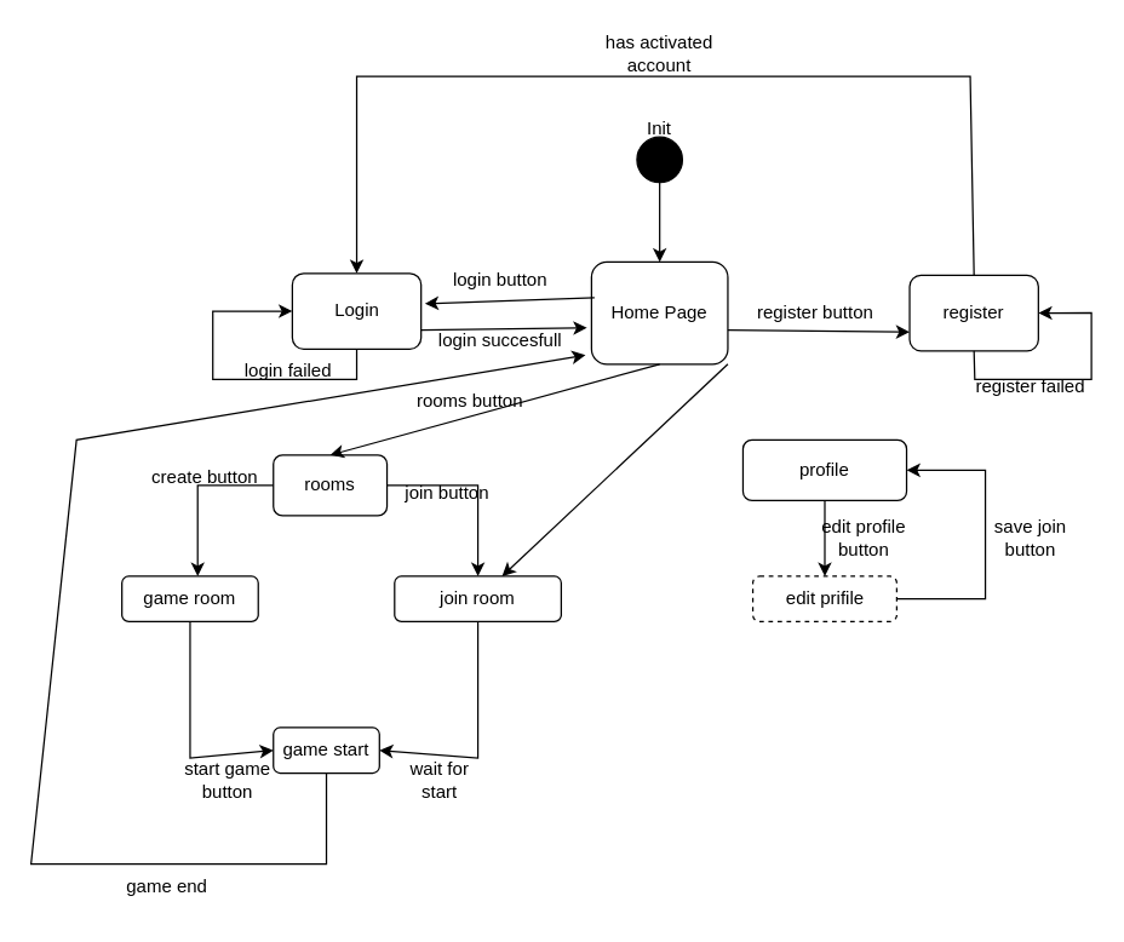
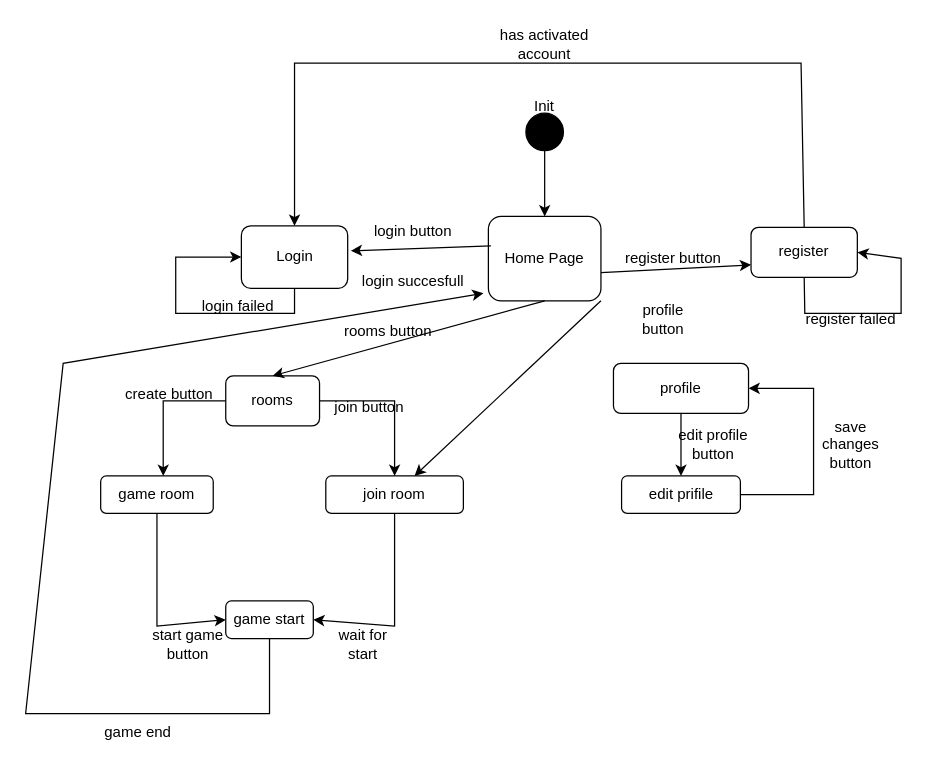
  <mxCell id="0" />
  <mxCell id="1" parent="0" />
  <mxCell id="2" value="" style="ellipse;whiteSpace=wrap;html=1;aspect=fixed;fillColor=#000000;" vertex="1" parent="1"><mxGeometry x="420" y="90" width="30" height="30" as="geometry" /></mxCell>
  <mxCell id="3" value="Init" style="text;html=1;strokeColor=none;fillColor=none;align=center;verticalAlign=middle;whiteSpace=wrap;rounded=0;" vertex="1" parent="1"><mxGeometry x="405" y="70" width="60" height="30" as="geometry" /></mxCell>
  <mxCell id="4" value="" style="endArrow=classic;html=1;rounded=0;exitX=0.5;exitY=1;exitDx=0;exitDy=0;entryX=0.5;entryY=0;entryDx=0;entryDy=0;" edge="1" parent="1" source="2" target="9"><mxGeometry width="50" height="50" relative="1" as="geometry"><mxPoint x="270" y="140" as="sourcePoint" /><mxPoint x="235" y="180" as="targetPoint" /></mxGeometry></mxCell>
  <mxCell id="5" value="Login" style="rounded=1;whiteSpace=wrap;html=1;" vertex="1" parent="1"><mxGeometry x="192.5" y="180" width="85" height="50" as="geometry" /></mxCell>
  <mxCell id="6" value="login button" style="text;html=1;strokeColor=none;fillColor=none;align=center;verticalAlign=middle;whiteSpace=wrap;rounded=0;" vertex="1" parent="1"><mxGeometry x="280" y="170" width="100" height="30" as="geometry" /></mxCell>
  <mxCell id="7" value="" style="endArrow=classic;html=1;rounded=0;exitX=0.5;exitY=1;exitDx=0;exitDy=0;entryX=0;entryY=0.5;entryDx=0;entryDy=0;" edge="1" parent="1" source="5" target="5"><mxGeometry width="50" height="50" relative="1" as="geometry"><mxPoint x="210" y="320" as="sourcePoint" /><mxPoint x="140" y="180" as="targetPoint" /><Array as="points"><mxPoint x="235" y="250" /><mxPoint x="140" y="250" /><mxPoint x="140" y="205" /></Array></mxGeometry></mxCell>
  <mxCell id="8" value="login failed" style="text;html=1;strokeColor=none;fillColor=none;align=center;verticalAlign=middle;whiteSpace=wrap;rounded=0;" vertex="1" parent="1"><mxGeometry x="160" y="230" width="60" height="30" as="geometry" /></mxCell>
  <mxCell id="9" value="Home Page" style="rounded=1;whiteSpace=wrap;html=1;" vertex="1" parent="1"><mxGeometry x="390" y="172.5" width="90" height="67.5" as="geometry" /></mxCell>
  <mxCell id="10" value="" style="endArrow=classic;html=1;rounded=0;exitX=0.022;exitY=0.348;exitDx=0;exitDy=0;exitPerimeter=0;" edge="1" parent="1" source="9"><mxGeometry width="50" height="50" relative="1" as="geometry"><mxPoint x="310" y="220" as="sourcePoint" /><mxPoint x="280" y="200" as="targetPoint" /></mxGeometry></mxCell>
- <mxCell id="11" value="" style="endArrow=classic;html=1;rounded=0;entryX=-0.033;entryY=0.644;entryDx=0;entryDy=0;entryPerimeter=0;exitX=1;exitY=0.75;exitDx=0;exitDy=0;" edge="1" parent="1" source="5" target="9"><mxGeometry width="50" height="50" relative="1" as="geometry"><mxPoint x="310" y="260" as="sourcePoint" /><mxPoint x="360" y="210" as="targetPoint" /></mxGeometry></mxCell>
  <mxCell id="12" value="login succesfull" style="text;html=1;strokeColor=none;fillColor=none;align=center;verticalAlign=middle;whiteSpace=wrap;rounded=0;" vertex="1" parent="1"><mxGeometry x="285" y="210" width="90" height="30" as="geometry" /></mxCell>
- <mxCell id="13" value="register" style="rounded=1;whiteSpace=wrap;html=1;" vertex="1" parent="1"><mxGeometry x="600" y="181.25" width="85" height="50" as="geometry" /></mxCell>
+ <mxCell id="13" value="register" style="rounded=1;whiteSpace=wrap;html=1;" vertex="1" parent="1"><mxGeometry x="600" y="181.25" width="85" height="40" as="geometry" /></mxCell>
  <mxCell id="14" value="register button" style="text;html=1;strokeColor=none;fillColor=none;align=center;verticalAlign=middle;whiteSpace=wrap;rounded=0;" vertex="1" parent="1"><mxGeometry x="487.5" y="191.25" width="100" height="30" as="geometry" /></mxCell>
  <mxCell id="15" value="" style="endArrow=classic;html=1;rounded=0;entryX=1;entryY=0.5;entryDx=0;entryDy=0;exitX=0.5;exitY=1;exitDx=0;exitDy=0;" edge="1" source="13" target="13" parent="1"><mxGeometry width="50" height="50" relative="1" as="geometry"><mxPoint x="630" y="290" as="sourcePoint" /><mxPoint x="810" y="90" as="targetPoint" /><Array as="points"><mxPoint x="643" y="250" /><mxPoint x="720" y="250" /><mxPoint x="720" y="206" /></Array></mxGeometry></mxCell>
  <mxCell id="16" value="register failed" style="text;html=1;strokeColor=none;fillColor=none;align=center;verticalAlign=middle;whiteSpace=wrap;rounded=0;" vertex="1" parent="1"><mxGeometry x="640" y="240" width="80" height="30" as="geometry" /></mxCell>
  <mxCell id="17" value="" style="endArrow=classic;html=1;rounded=0;entryX=0;entryY=0.75;entryDx=0;entryDy=0;exitX=1;exitY=0.75;exitDx=0;exitDy=0;" edge="1" parent="1" target="13"><mxGeometry width="50" height="50" relative="1" as="geometry"><mxPoint x="480" y="217.5" as="sourcePoint" /><mxPoint x="589.5" y="216" as="targetPoint" /></mxGeometry></mxCell>
  <mxCell id="18" value="has activated account" style="text;html=1;strokeColor=none;fillColor=none;align=center;verticalAlign=middle;whiteSpace=wrap;rounded=0;" vertex="1" parent="1"><mxGeometry x="390" width="90" height="30" as="geometry" y="20" /></mxCell>
  <mxCell id="19" value="" style="endArrow=classic;html=1;rounded=0;exitX=0.5;exitY=0;exitDx=0;exitDy=0;entryX=0.5;entryY=0;entryDx=0;entryDy=0;" edge="1" parent="1" source="13" target="5"><mxGeometry width="50" height="50" relative="1" as="geometry"><mxPoint x="570" y="100" as="sourcePoint" /><mxPoint x="160" y="50" as="targetPoint" /><Array as="points"><mxPoint x="640" y="50" /><mxPoint x="235" y="50" /></Array></mxGeometry></mxCell>
  <mxCell id="20" value="rooms" style="rounded=1;whiteSpace=wrap;html=1;" vertex="1" parent="1"><mxGeometry x="180" y="300" width="75" height="40" as="geometry" /></mxCell>
  <mxCell id="21" value="rooms button" style="text;html=1;strokeColor=none;fillColor=none;align=center;verticalAlign=middle;whiteSpace=wrap;rounded=0;" vertex="1" parent="1"><mxGeometry x="270" y="250" width="80" height="30" as="geometry" /></mxCell>
  <mxCell id="22" value="" style="endArrow=classic;html=1;rounded=0;exitX=0.5;exitY=1;exitDx=0;exitDy=0;entryX=0.5;entryY=0;entryDx=0;entryDy=0;" edge="1" parent="1" source="9" target="20"><mxGeometry width="50" height="50" relative="1" as="geometry"><mxPoint x="330" y="300" as="sourcePoint" /><mxPoint x="430" y="280" as="targetPoint" /></mxGeometry></mxCell>
  <mxCell id="23" value="" style="endArrow=classic;html=1;rounded=0;exitX=0;exitY=0.5;exitDx=0;exitDy=0;" edge="1" parent="1" source="20"><mxGeometry width="50" height="50" relative="1" as="geometry"><mxPoint x="140" y="280" as="sourcePoint" /><mxPoint x="130" y="380" as="targetPoint" /><Array as="points"><mxPoint x="130" y="320" /></Array></mxGeometry></mxCell>
  <mxCell id="24" value="game room" style="rounded=1;whiteSpace=wrap;html=1;" vertex="1" parent="1"><mxGeometry x="80" y="380" width="90" height="30" as="geometry" /></mxCell>
  <mxCell id="25" value="create button" style="text;html=1;strokeColor=none;fillColor=none;align=center;verticalAlign=middle;whiteSpace=wrap;rounded=0;" vertex="1" parent="1"><mxGeometry y="300" width="90" height="30" as="geometry" x="90" /></mxCell>
  <mxCell id="26" value="join room" style="rounded=1;whiteSpace=wrap;html=1;" vertex="1" parent="1"><mxGeometry x="260" y="380" width="110" height="30" as="geometry" /></mxCell>
  <mxCell id="27" value="" style="endArrow=classic;html=1;rounded=0;entryX=0.5;entryY=0;entryDx=0;entryDy=0;exitX=1;exitY=0.5;exitDx=0;exitDy=0;" edge="1" parent="1" source="20" target="26"><mxGeometry width="50" height="50" relative="1" as="geometry"><mxPoint x="315" y="290" as="sourcePoint" /><mxPoint x="340" y="310" as="targetPoint" /><Array as="points"><mxPoint x="315" y="320" /></Array></mxGeometry></mxCell>
  <mxCell id="28" value="join button" style="text;html=1;strokeColor=none;fillColor=none;align=center;verticalAlign=middle;whiteSpace=wrap;rounded=0;" vertex="1" parent="1"><mxGeometry x="265" y="310" width="60" height="30" as="geometry" /></mxCell>
  <mxCell id="29" value="game start" style="rounded=1;whiteSpace=wrap;html=1;" vertex="1" parent="1"><mxGeometry x="180" y="480" width="70" height="30" as="geometry" /></mxCell>
  <mxCell id="30" value="" style="endArrow=classic;html=1;rounded=0;entryX=0;entryY=0.5;entryDx=0;entryDy=0;exitX=0.5;exitY=1;exitDx=0;exitDy=0;" edge="1" parent="1" source="24" target="29"><mxGeometry width="50" height="50" relative="1" as="geometry"><mxPoint x="110" y="420" as="sourcePoint" /><mxPoint x="110" y="540" as="targetPoint" /><Array as="points"><mxPoint x="125" y="500" /></Array></mxGeometry></mxCell>
  <mxCell id="31" value="start game button" style="text;html=1;strokeColor=none;fillColor=none;align=center;verticalAlign=middle;whiteSpace=wrap;rounded=0;" vertex="1" parent="1"><mxGeometry x="120" y="500" width="60" height="30" as="geometry" /></mxCell>
  <mxCell id="32" value="" style="endArrow=classic;html=1;rounded=0;exitX=0.5;exitY=1;exitDx=0;exitDy=0;entryX=1;entryY=0.5;entryDx=0;entryDy=0;" edge="1" parent="1" source="26" target="29"><mxGeometry width="50" height="50" relative="1" as="geometry"><mxPoint x="290" y="510" as="sourcePoint" /><mxPoint x="315" y="560" as="targetPoint" /><Array as="points"><mxPoint x="315" y="500" /></Array></mxGeometry></mxCell>
  <mxCell id="33" value="wait for start" style="text;html=1;strokeColor=none;fillColor=none;align=center;verticalAlign=middle;whiteSpace=wrap;rounded=0;" vertex="1" parent="1"><mxGeometry x="260" y="500" width="60" height="30" as="geometry" /></mxCell>
  <mxCell id="34" value="" style="endArrow=classic;html=1;rounded=0;exitX=0.5;exitY=1;exitDx=0;exitDy=0;entryX=-0.044;entryY=0.911;entryDx=0;entryDy=0;entryPerimeter=0;" edge="1" parent="1" source="29" target="9"><mxGeometry width="50" height="50" relative="1" as="geometry"><mxPoint x="190" y="630" as="sourcePoint" /><mxPoint x="30" y="170" as="targetPoint" /><Array as="points"><mxPoint x="215" y="570" /><mxPoint x="20" y="570" /><mxPoint x="50" y="290" /></Array></mxGeometry></mxCell>
  <mxCell id="35" value="game end" style="text;html=1;strokeColor=none;fillColor=none;align=center;verticalAlign=middle;whiteSpace=wrap;rounded=0;" vertex="1" parent="1"><mxGeometry x="80" y="570" width="60" height="30" as="geometry" /></mxCell>
  <mxCell id="36" value="profile" style="rounded=1;whiteSpace=wrap;html=1;" vertex="1" parent="1"><mxGeometry x="490" y="290" width="108" height="40" as="geometry" /></mxCell>
  <mxCell id="37" value="" style="endArrow=classic;html=1;rounded=0;exitX=1;exitY=1;exitDx=0;exitDy=0;" edge="1" parent="1" source="9" target="26"><mxGeometry width="50" height="50" relative="1" as="geometry"><mxPoint x="510" y="280" as="sourcePoint" /><mxPoint x="560" y="230" as="targetPoint" /></mxGeometry></mxCell>
- <mxCell id="39" value="edit prifile" style="rounded=1;whiteSpace=wrap;html=1;dashed=1;" vertex="1" parent="1"><mxGeometry x="496.5" y="380" width="95" height="30" as="geometry" /></mxCell>
+ <mxCell id="38" value="profile button" style="text;html=1;strokeColor=none;fillColor=none;align=center;verticalAlign=middle;whiteSpace=wrap;rounded=0;" vertex="1" parent="1"><mxGeometry x="500" y="240" width="60" height="30" as="geometry" /></mxCell>
+ <mxCell id="39" value="edit prifile" style="rounded=1;whiteSpace=wrap;html=1;" vertex="1" parent="1"><mxGeometry x="496.5" y="380" width="95" height="30" as="geometry" /></mxCell>
  <mxCell id="40" value="" style="endArrow=classic;html=1;rounded=0;entryX=0.5;entryY=0;entryDx=0;entryDy=0;exitX=0.5;exitY=1;exitDx=0;exitDy=0;" edge="1" parent="1" source="36" target="39"><mxGeometry width="50" height="50" relative="1" as="geometry"><mxPoint x="620" y="360" as="sourcePoint" /><mxPoint x="670" y="310" as="targetPoint" /></mxGeometry></mxCell>
  <mxCell id="41" value="edit profile button" style="text;html=1;strokeColor=none;fillColor=none;align=center;verticalAlign=middle;whiteSpace=wrap;rounded=0;" vertex="1" parent="1"><mxGeometry x="540" y="340" width="60" height="30" as="geometry" /></mxCell>
  <mxCell id="42" value="" style="endArrow=classic;html=1;rounded=0;exitX=1;exitY=0.5;exitDx=0;exitDy=0;entryX=1;entryY=0.5;entryDx=0;entryDy=0;" edge="1" parent="1" source="39" target="36"><mxGeometry width="50" height="50" relative="1" as="geometry"><mxPoint x="650" y="400" as="sourcePoint" /><mxPoint x="620" y="250" as="targetPoint" /><Array as="points"><mxPoint x="650" y="395" /><mxPoint x="650" y="310" /></Array></mxGeometry></mxCell>
- <mxCell id="43" value="save join button" style="text;html=1;strokeColor=none;fillColor=none;align=center;verticalAlign=middle;whiteSpace=wrap;rounded=0;" vertex="1" parent="1"><mxGeometry x="650" y="340" width="60" height="30" as="geometry" /></mxCell>
+ <mxCell id="43" value="save changes button" style="text;html=1;strokeColor=none;fillColor=none;align=center;verticalAlign=middle;whiteSpace=wrap;rounded=0;" vertex="1" parent="1"><mxGeometry x="650" y="340" width="60" height="30" as="geometry" /></mxCell>
